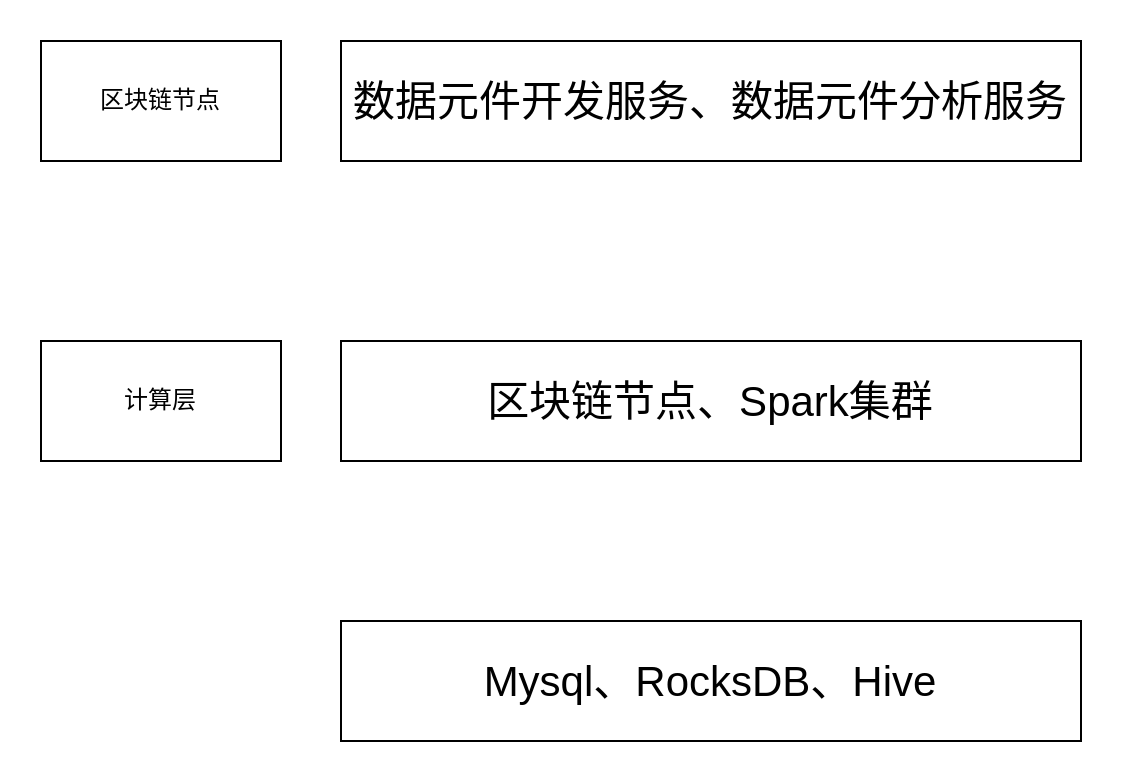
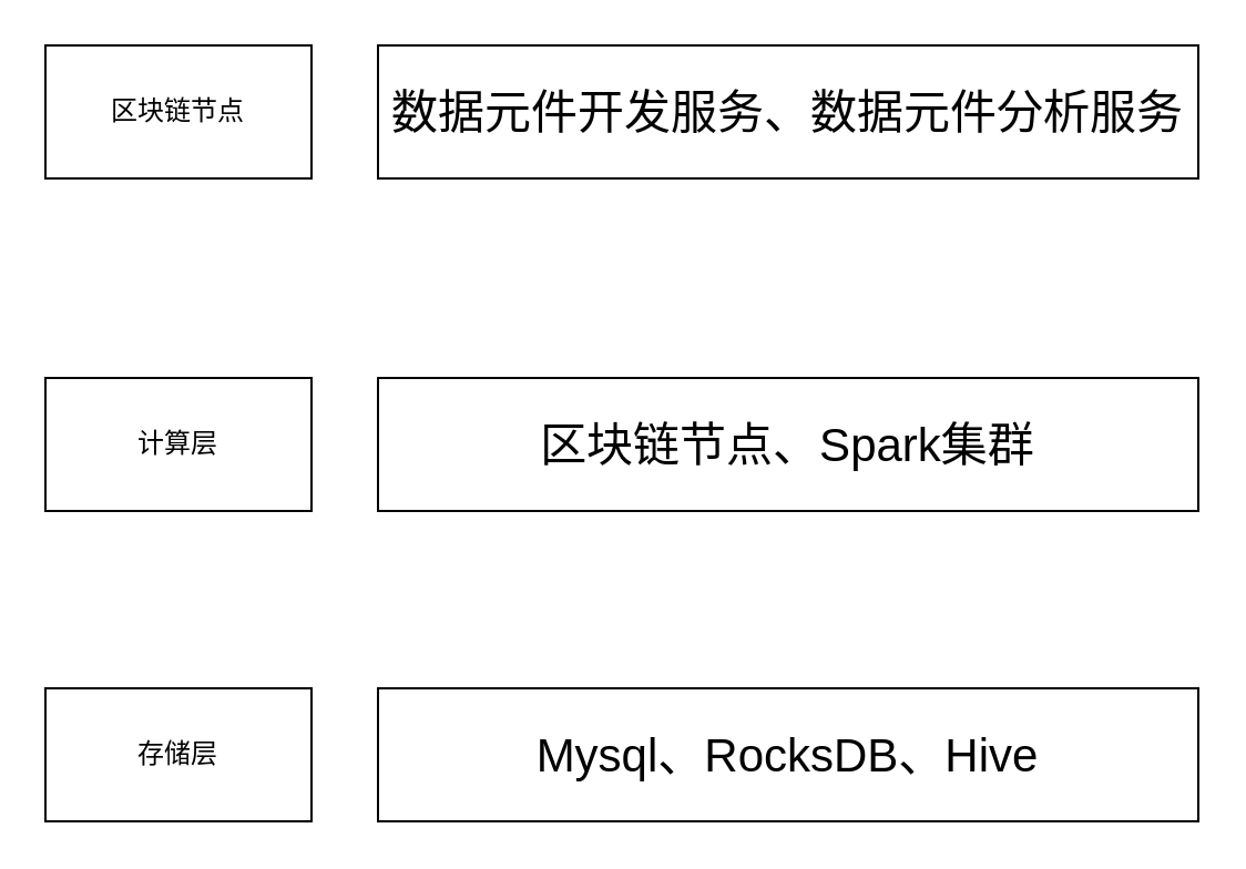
  <mxCell id="0" />
  <mxCell id="1" parent="0" />
+ <mxCell id="2" value="存储层" style="rounded=0;whiteSpace=wrap;html=1;" vertex="1" parent="1"><mxGeometry x="20" y="310" width="120" height="60" as="geometry" /></mxCell>
  <mxCell id="3" value="&lt;font style=&quot;font-size: 21px;&quot;&gt;Mysql、RocksDB、Hive&lt;/font&gt;" style="rounded=0;whiteSpace=wrap;html=1;" vertex="1" parent="1"><mxGeometry x="170" y="310" width="370" height="60" as="geometry" /></mxCell>
  <mxCell id="4" value="计算层" style="rounded=0;whiteSpace=wrap;html=1;" vertex="1" parent="1"><mxGeometry x="20" y="170" width="120" height="60" as="geometry" /></mxCell>
  <mxCell id="5" value="&lt;span style=&quot;font-size: 21px;&quot;&gt;区块链节点、Spark集群&lt;/span&gt;" style="rounded=0;whiteSpace=wrap;html=1;" vertex="1" parent="1"><mxGeometry x="170" y="170" width="370" height="60" as="geometry" /></mxCell>
  <mxCell id="6" value="区块链节点" style="rounded=0;whiteSpace=wrap;html=1;" vertex="1" parent="1"><mxGeometry x="20" y="20" width="120" height="60" as="geometry" /></mxCell>
  <mxCell id="7" value="&lt;span style=&quot;font-size: 21px;&quot;&gt;数据元件开发服务、数据元件分析服务&lt;/span&gt;" style="rounded=0;whiteSpace=wrap;html=1;" vertex="1" parent="1"><mxGeometry x="170" y="20" width="370" height="60" as="geometry" /></mxCell>
